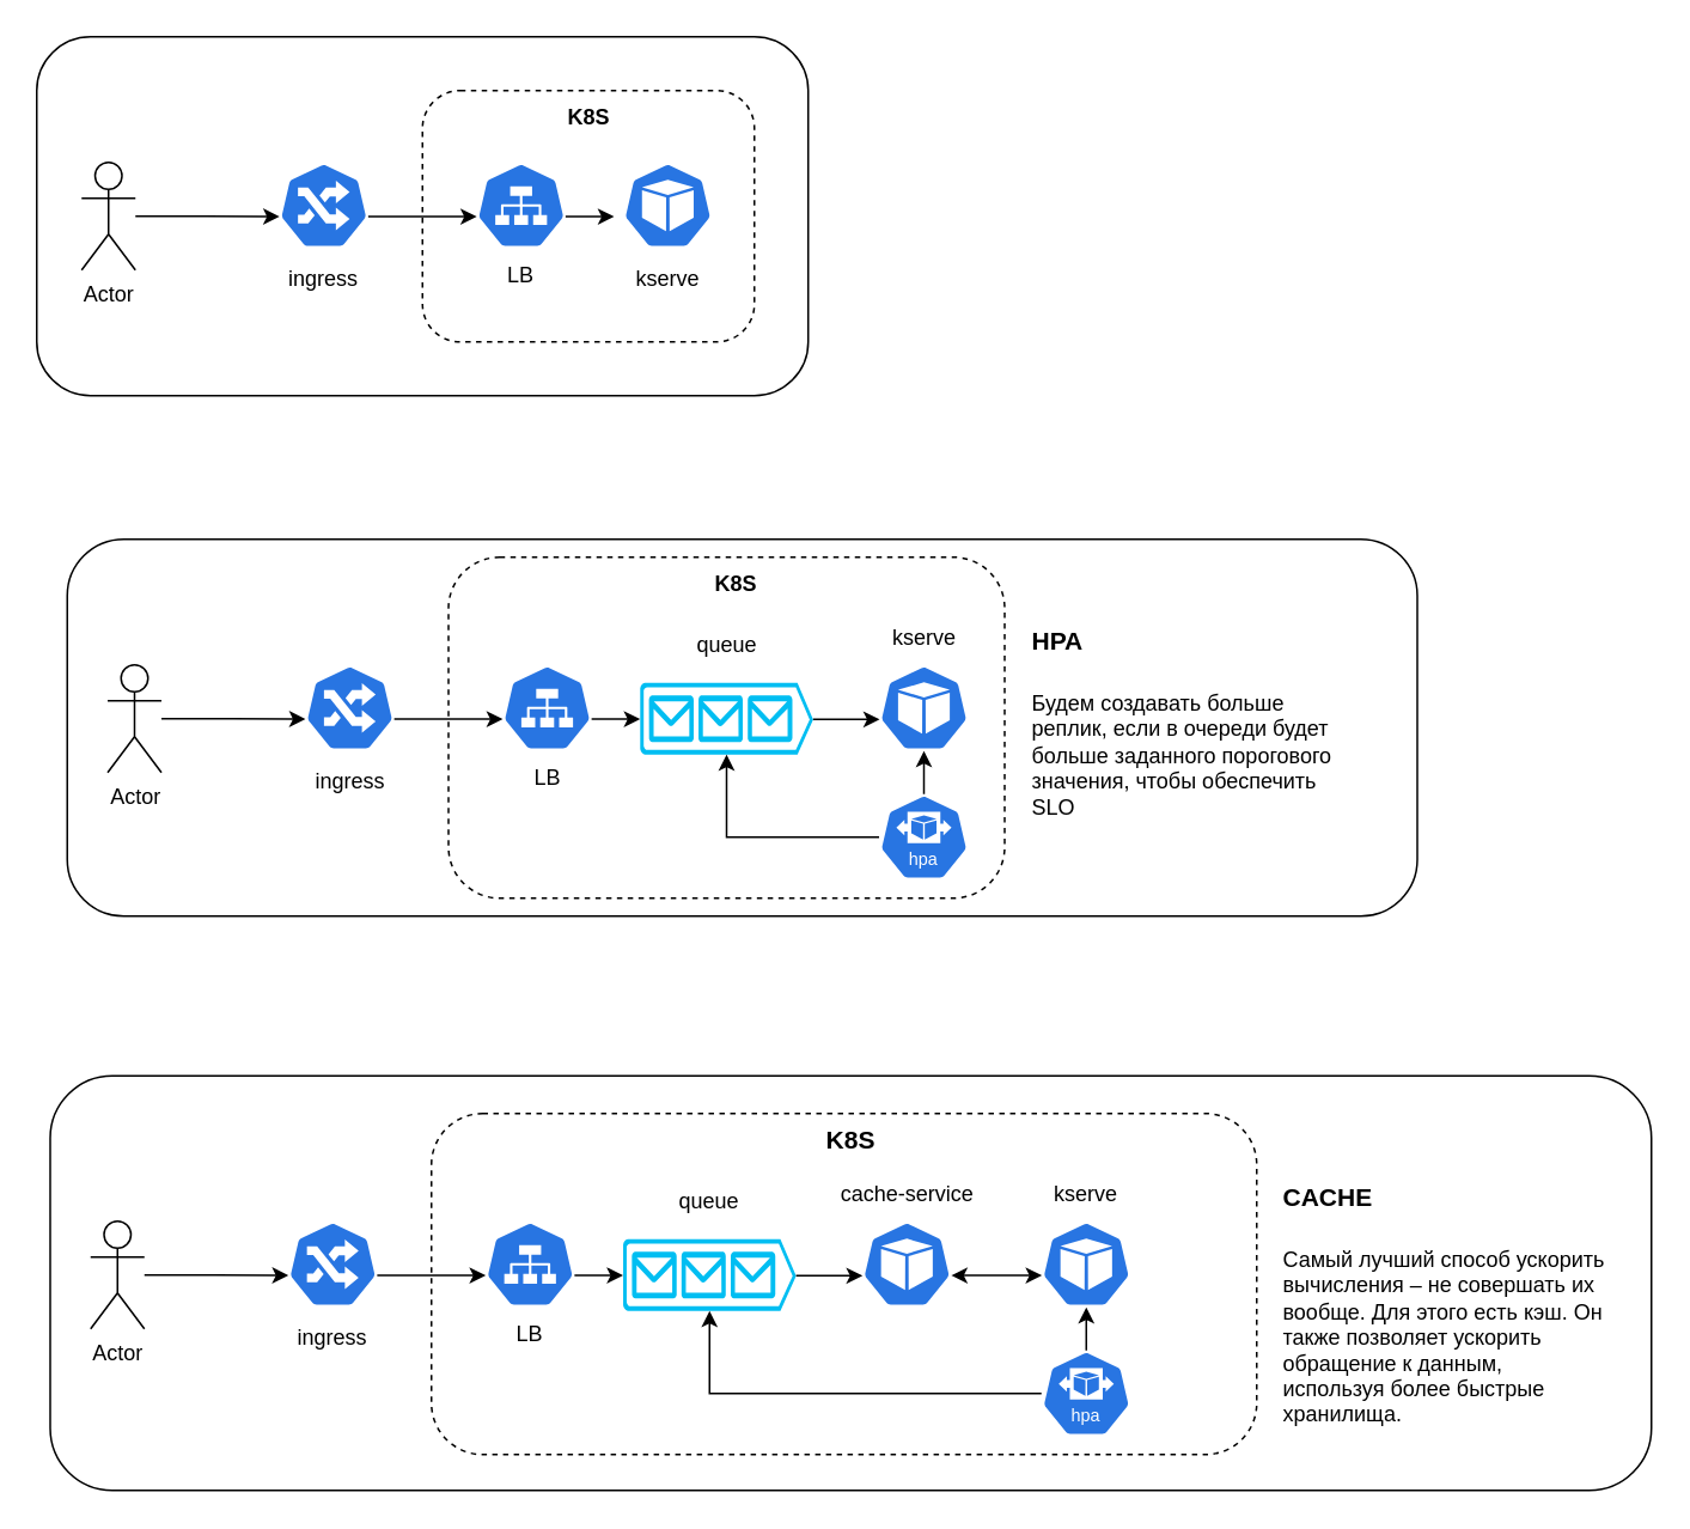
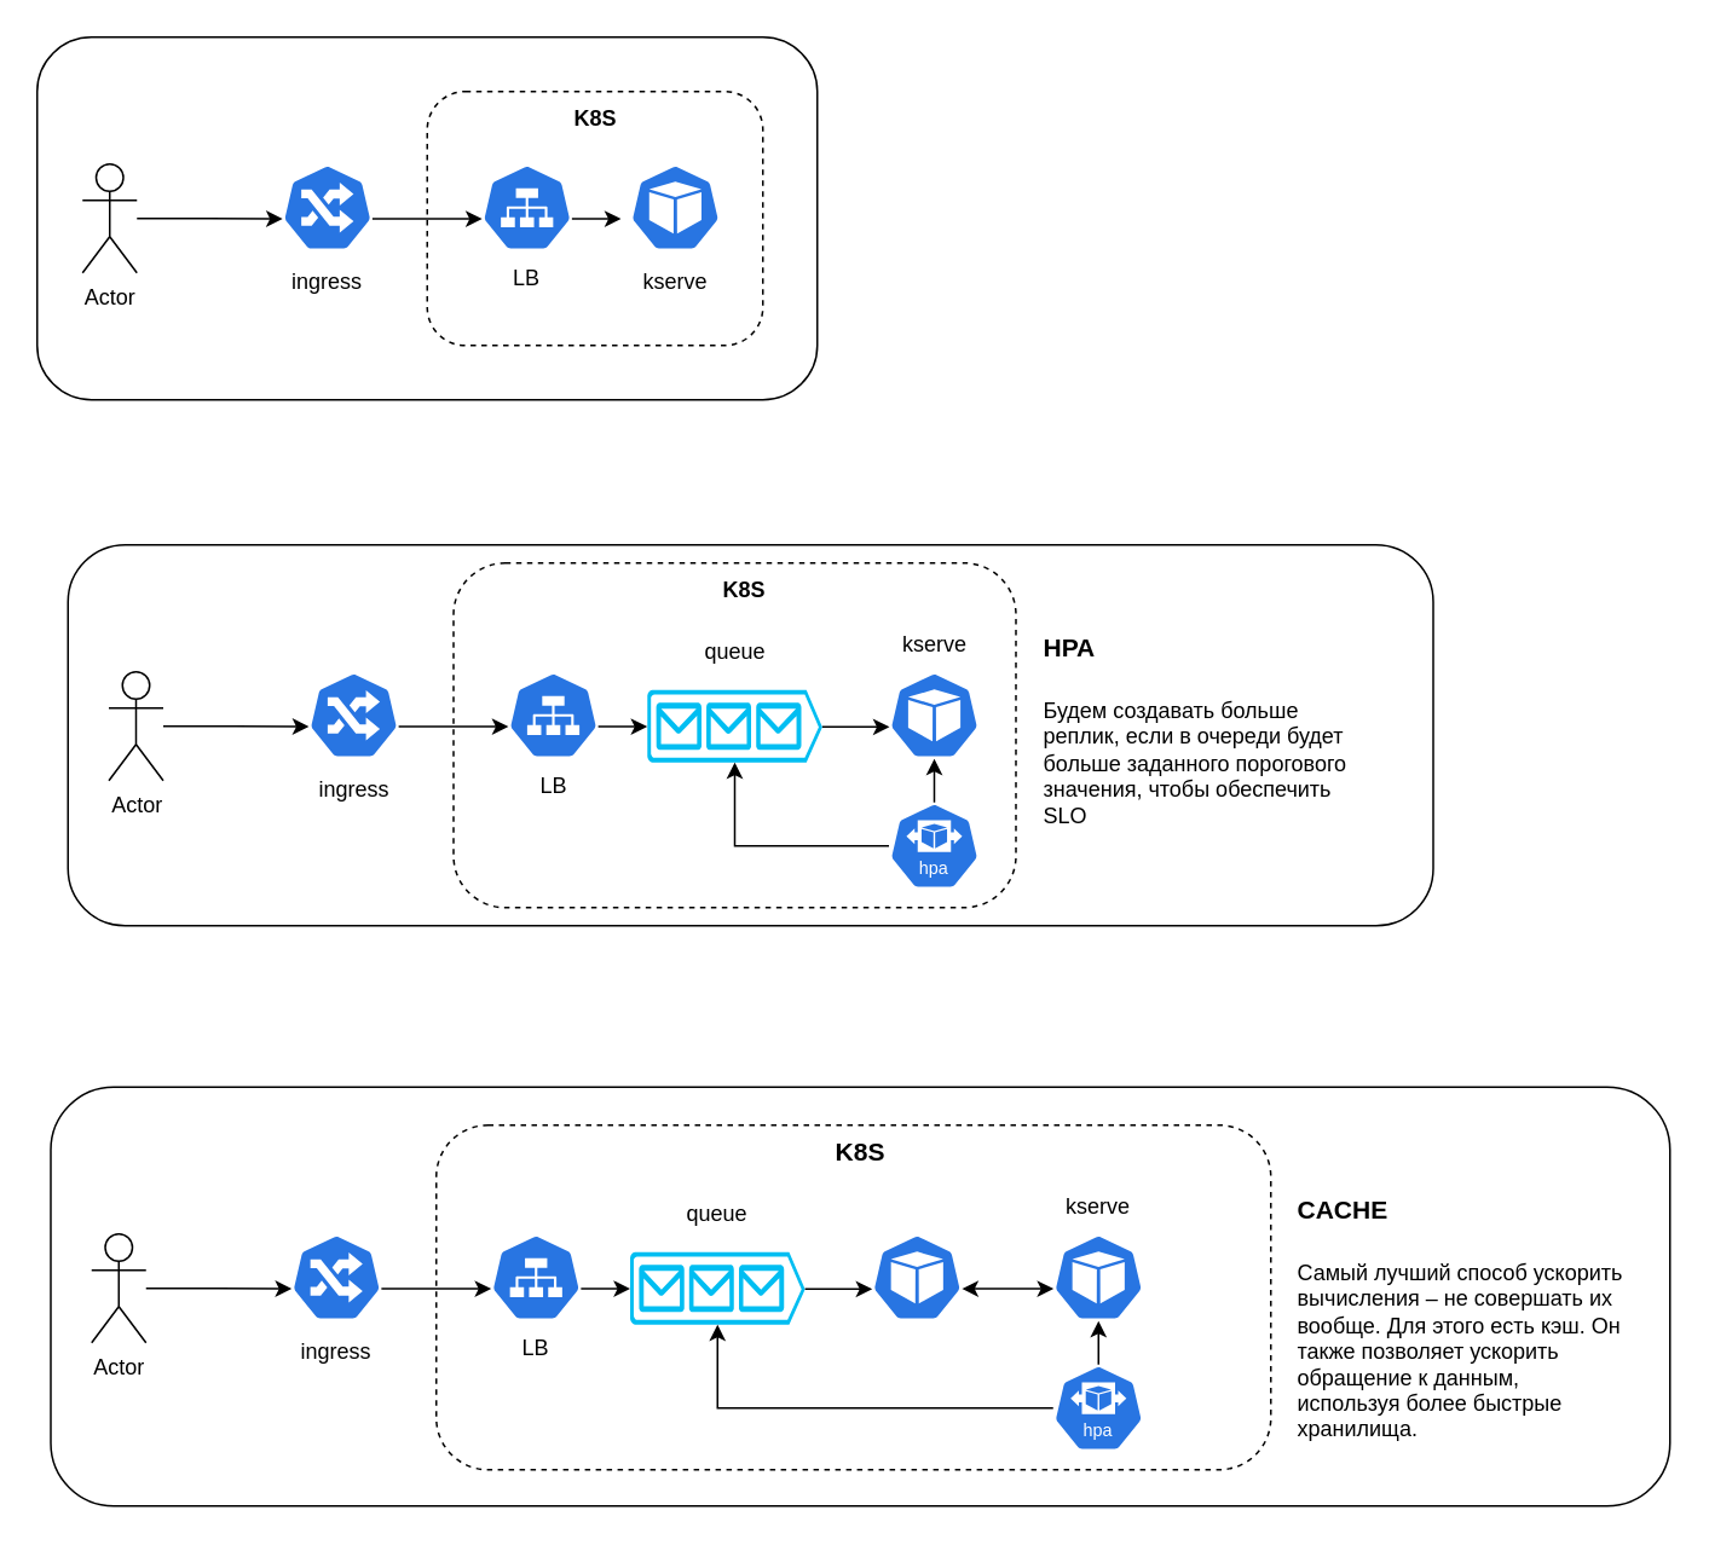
  <mxCell id="0" />
  <mxCell id="1" parent="0" />
  <mxCell id="2" value="" style="rounded=1;whiteSpace=wrap;html=1;" vertex="1" parent="1"><mxGeometry x="27.5" y="599" width="892.5" height="231" as="geometry" /></mxCell>
  <mxCell id="3" value="" style="rounded=1;whiteSpace=wrap;html=1;" vertex="1" parent="1"><mxGeometry x="37" y="300" width="752.5" height="210" as="geometry" /></mxCell>
  <mxCell id="4" value="" style="rounded=1;whiteSpace=wrap;html=1;" vertex="1" parent="1"><mxGeometry x="20" y="20" width="430" height="200" as="geometry" /></mxCell>
  <mxCell id="5" value="Actor" style="shape=umlActor;verticalLabelPosition=bottom;verticalAlign=top;html=1;outlineConnect=0;" vertex="1" parent="1"><mxGeometry x="59.5" y="370" width="30" height="60" as="geometry" /></mxCell>
  <mxCell id="6" value="" style="rounded=1;whiteSpace=wrap;html=1;dashed=1;" vertex="1" parent="1"><mxGeometry x="249.5" y="310" width="310" height="190" as="geometry" /></mxCell>
  <mxCell id="7" value="" style="aspect=fixed;sketch=0;html=1;dashed=0;whitespace=wrap;fillColor=#2875E2;strokeColor=#ffffff;points=[[0.005,0.63,0],[0.1,0.2,0],[0.9,0.2,0],[0.5,0,0],[0.995,0.63,0],[0.72,0.99,0],[0.5,1,0],[0.28,0.99,0]];shape=mxgraph.kubernetes.icon2;prIcon=pod" vertex="1" parent="1"><mxGeometry x="489.5" y="370" width="50" height="48" as="geometry" /></mxCell>
  <mxCell id="8" value="" style="aspect=fixed;sketch=0;html=1;dashed=0;whitespace=wrap;fillColor=#2875E2;strokeColor=#ffffff;points=[[0.005,0.63,0],[0.1,0.2,0],[0.9,0.2,0],[0.5,0,0],[0.995,0.63,0],[0.72,0.99,0],[0.5,1,0],[0.28,0.99,0]];shape=mxgraph.kubernetes.icon2;prIcon=svc" vertex="1" parent="1"><mxGeometry x="279.5" y="370" width="50" height="48" as="geometry" /></mxCell>
  <mxCell id="9" value="" style="aspect=fixed;sketch=0;html=1;dashed=0;whitespace=wrap;fillColor=#2875E2;strokeColor=#ffffff;points=[[0.005,0.63,0],[0.1,0.2,0],[0.9,0.2,0],[0.5,0,0],[0.995,0.63,0],[0.72,0.99,0],[0.5,1,0],[0.28,0.99,0]];shape=mxgraph.kubernetes.icon2;prIcon=ing" vertex="1" parent="1"><mxGeometry x="169.5" y="370" width="50" height="48" as="geometry" /></mxCell>
  <mxCell id="10" value="" style="verticalLabelPosition=bottom;html=1;verticalAlign=top;align=center;strokeColor=none;fillColor=#00BEF2;shape=mxgraph.azure.queue_generic;pointerEvents=1;" vertex="1" parent="1"><mxGeometry x="356.25" y="380" width="96.5" height="40" as="geometry" /></mxCell>
  <mxCell id="11" value="" style="aspect=fixed;sketch=0;html=1;dashed=0;whitespace=wrap;fillColor=#2875E2;strokeColor=#ffffff;points=[[0.005,0.63,0],[0.1,0.2,0],[0.9,0.2,0],[0.5,0,0],[0.995,0.63,0],[0.72,0.99,0],[0.5,1,0],[0.28,0.99,0]];shape=mxgraph.kubernetes.icon2;kubernetesLabel=1;prIcon=hpa" vertex="1" parent="1"><mxGeometry x="489.5" y="442" width="50" height="48" as="geometry" /></mxCell>
  <mxCell id="12" style="edgeStyle=orthogonalEdgeStyle;rounded=0;orthogonalLoop=1;jettySize=auto;html=1;exitX=0.5;exitY=0;exitDx=0;exitDy=0;exitPerimeter=0;entryX=0.5;entryY=1;entryDx=0;entryDy=0;entryPerimeter=0;" edge="1" parent="1" source="11" target="7"><mxGeometry relative="1" as="geometry" /></mxCell>
  <mxCell id="13" style="edgeStyle=orthogonalEdgeStyle;rounded=0;orthogonalLoop=1;jettySize=auto;html=1;entryX=0.5;entryY=1;entryDx=0;entryDy=0;entryPerimeter=0;" edge="1" parent="1" source="11" target="10"><mxGeometry relative="1" as="geometry" /></mxCell>
  <mxCell id="14" value="ingress" style="text;html=1;strokeColor=none;fillColor=none;align=center;verticalAlign=middle;whiteSpace=wrap;rounded=0;" vertex="1" parent="1"><mxGeometry x="164.5" y="420" width="60" height="30" as="geometry" /></mxCell>
  <mxCell id="15" style="edgeStyle=orthogonalEdgeStyle;rounded=0;orthogonalLoop=1;jettySize=auto;html=1;entryX=0.005;entryY=0.63;entryDx=0;entryDy=0;entryPerimeter=0;" edge="1" parent="1" source="5" target="9"><mxGeometry relative="1" as="geometry" /></mxCell>
  <mxCell id="16" style="edgeStyle=orthogonalEdgeStyle;rounded=0;orthogonalLoop=1;jettySize=auto;html=1;exitX=0.995;exitY=0.63;exitDx=0;exitDy=0;exitPerimeter=0;entryX=0.005;entryY=0.63;entryDx=0;entryDy=0;entryPerimeter=0;" edge="1" parent="1" source="9" target="8"><mxGeometry relative="1" as="geometry" /></mxCell>
  <mxCell id="17" value="LB" style="text;html=1;strokeColor=none;fillColor=none;align=center;verticalAlign=middle;whiteSpace=wrap;rounded=0;" vertex="1" parent="1"><mxGeometry x="274.5" y="418" width="60" height="30" as="geometry" /></mxCell>
  <mxCell id="18" value="queue" style="text;html=1;strokeColor=none;fillColor=none;align=center;verticalAlign=middle;whiteSpace=wrap;rounded=0;" vertex="1" parent="1"><mxGeometry x="374.5" y="344" width="60" height="30" as="geometry" /></mxCell>
  <mxCell id="19" style="edgeStyle=orthogonalEdgeStyle;rounded=0;orthogonalLoop=1;jettySize=auto;html=1;exitX=0.995;exitY=0.63;exitDx=0;exitDy=0;exitPerimeter=0;entryX=0;entryY=0.5;entryDx=0;entryDy=0;entryPerimeter=0;" edge="1" parent="1" source="8" target="10"><mxGeometry relative="1" as="geometry" /></mxCell>
  <mxCell id="20" style="edgeStyle=orthogonalEdgeStyle;rounded=0;orthogonalLoop=1;jettySize=auto;html=1;exitX=1;exitY=0.51;exitDx=0;exitDy=0;exitPerimeter=0;entryX=0.005;entryY=0.63;entryDx=0;entryDy=0;entryPerimeter=0;" edge="1" parent="1" source="10" target="7"><mxGeometry relative="1" as="geometry" /></mxCell>
  <mxCell id="21" value="&lt;h1&gt;&lt;font style=&quot;font-size: 14px;&quot;&gt;HPA&lt;/font&gt;&lt;/h1&gt;&lt;p&gt;Будем создавать больше реплик, если в очереди будет больше заданного порогового значения, чтобы обеспечить SLO&lt;br&gt;&lt;/p&gt;" style="text;html=1;strokeColor=none;fillColor=none;spacing=5;spacingTop=-20;whiteSpace=wrap;overflow=hidden;rounded=0;" vertex="1" parent="1"><mxGeometry x="569.5" y="334" width="190" height="132" as="geometry" /></mxCell>
  <mxCell id="22" value="&lt;b&gt;K8S&lt;/b&gt;" style="text;html=1;strokeColor=none;fillColor=none;align=center;verticalAlign=middle;whiteSpace=wrap;rounded=0;" vertex="1" parent="1"><mxGeometry x="379.5" y="310" width="60" height="30" as="geometry" /></mxCell>
  <mxCell id="23" value="Actor" style="shape=umlActor;verticalLabelPosition=bottom;verticalAlign=top;html=1;outlineConnect=0;" vertex="1" parent="1"><mxGeometry x="50" y="680" width="30" height="60" as="geometry" /></mxCell>
  <mxCell id="24" value="" style="rounded=1;whiteSpace=wrap;html=1;dashed=1;" vertex="1" parent="1"><mxGeometry x="240" y="620" width="460" height="190" as="geometry" /></mxCell>
  <mxCell id="25" value="" style="aspect=fixed;sketch=0;html=1;dashed=0;whitespace=wrap;fillColor=#2875E2;strokeColor=#ffffff;points=[[0.005,0.63,0],[0.1,0.2,0],[0.9,0.2,0],[0.5,0,0],[0.995,0.63,0],[0.72,0.99,0],[0.5,1,0],[0.28,0.99,0]];shape=mxgraph.kubernetes.icon2;prIcon=pod" vertex="1" parent="1"><mxGeometry x="480" y="680" width="50" height="48" as="geometry" /></mxCell>
  <mxCell id="26" value="" style="aspect=fixed;sketch=0;html=1;dashed=0;whitespace=wrap;fillColor=#2875E2;strokeColor=#ffffff;points=[[0.005,0.63,0],[0.1,0.2,0],[0.9,0.2,0],[0.5,0,0],[0.995,0.63,0],[0.72,0.99,0],[0.5,1,0],[0.28,0.99,0]];shape=mxgraph.kubernetes.icon2;prIcon=svc" vertex="1" parent="1"><mxGeometry x="270" y="680" width="50" height="48" as="geometry" /></mxCell>
  <mxCell id="27" value="" style="aspect=fixed;sketch=0;html=1;dashed=0;whitespace=wrap;fillColor=#2875E2;strokeColor=#ffffff;points=[[0.005,0.63,0],[0.1,0.2,0],[0.9,0.2,0],[0.5,0,0],[0.995,0.63,0],[0.72,0.99,0],[0.5,1,0],[0.28,0.99,0]];shape=mxgraph.kubernetes.icon2;prIcon=ing" vertex="1" parent="1"><mxGeometry x="160" y="680" width="50" height="48" as="geometry" /></mxCell>
  <mxCell id="28" value="" style="verticalLabelPosition=bottom;html=1;verticalAlign=top;align=center;strokeColor=none;fillColor=#00BEF2;shape=mxgraph.azure.queue_generic;pointerEvents=1;" vertex="1" parent="1"><mxGeometry x="346.75" y="690" width="96.5" height="40" as="geometry" /></mxCell>
  <mxCell id="29" value="" style="aspect=fixed;sketch=0;html=1;dashed=0;whitespace=wrap;fillColor=#2875E2;strokeColor=#ffffff;points=[[0.005,0.63,0],[0.1,0.2,0],[0.9,0.2,0],[0.5,0,0],[0.995,0.63,0],[0.72,0.99,0],[0.5,1,0],[0.28,0.99,0]];shape=mxgraph.kubernetes.icon2;kubernetesLabel=1;prIcon=hpa" vertex="1" parent="1"><mxGeometry x="580" y="752" width="50" height="48" as="geometry" /></mxCell>
  <mxCell id="30" style="edgeStyle=orthogonalEdgeStyle;rounded=0;orthogonalLoop=1;jettySize=auto;html=1;exitX=0.5;exitY=0;exitDx=0;exitDy=0;exitPerimeter=0;entryX=0.5;entryY=1;entryDx=0;entryDy=0;entryPerimeter=0;" edge="1" parent="1" source="29" target="40"><mxGeometry relative="1" as="geometry" /></mxCell>
  <mxCell id="31" style="edgeStyle=orthogonalEdgeStyle;rounded=0;orthogonalLoop=1;jettySize=auto;html=1;entryX=0.5;entryY=1;entryDx=0;entryDy=0;entryPerimeter=0;" edge="1" parent="1" source="29" target="28"><mxGeometry relative="1" as="geometry" /></mxCell>
  <mxCell id="32" value="ingress" style="text;html=1;strokeColor=none;fillColor=none;align=center;verticalAlign=middle;whiteSpace=wrap;rounded=0;" vertex="1" parent="1"><mxGeometry x="155" y="730" width="60" height="30" as="geometry" /></mxCell>
  <mxCell id="33" style="edgeStyle=orthogonalEdgeStyle;rounded=0;orthogonalLoop=1;jettySize=auto;html=1;entryX=0.005;entryY=0.63;entryDx=0;entryDy=0;entryPerimeter=0;" edge="1" parent="1" source="23" target="27"><mxGeometry relative="1" as="geometry" /></mxCell>
  <mxCell id="34" style="edgeStyle=orthogonalEdgeStyle;rounded=0;orthogonalLoop=1;jettySize=auto;html=1;exitX=0.995;exitY=0.63;exitDx=0;exitDy=0;exitPerimeter=0;entryX=0.005;entryY=0.63;entryDx=0;entryDy=0;entryPerimeter=0;" edge="1" parent="1" source="27" target="26"><mxGeometry relative="1" as="geometry" /></mxCell>
  <mxCell id="35" value="LB" style="text;html=1;strokeColor=none;fillColor=none;align=center;verticalAlign=middle;whiteSpace=wrap;rounded=0;" vertex="1" parent="1"><mxGeometry x="265" y="728" width="60" height="30" as="geometry" /></mxCell>
  <mxCell id="36" value="queue" style="text;html=1;strokeColor=none;fillColor=none;align=center;verticalAlign=middle;whiteSpace=wrap;rounded=0;" vertex="1" parent="1"><mxGeometry x="365" y="654" width="60" height="30" as="geometry" /></mxCell>
  <mxCell id="37" style="edgeStyle=orthogonalEdgeStyle;rounded=0;orthogonalLoop=1;jettySize=auto;html=1;exitX=0.995;exitY=0.63;exitDx=0;exitDy=0;exitPerimeter=0;entryX=0;entryY=0.5;entryDx=0;entryDy=0;entryPerimeter=0;" edge="1" parent="1" source="26" target="28"><mxGeometry relative="1" as="geometry" /></mxCell>
  <mxCell id="38" style="edgeStyle=orthogonalEdgeStyle;rounded=0;orthogonalLoop=1;jettySize=auto;html=1;exitX=1;exitY=0.51;exitDx=0;exitDy=0;exitPerimeter=0;entryX=0.005;entryY=0.63;entryDx=0;entryDy=0;entryPerimeter=0;" edge="1" parent="1" source="28" target="25"><mxGeometry relative="1" as="geometry" /></mxCell>
  <mxCell id="39" value="&lt;b&gt;&lt;font style=&quot;font-size: 14px;&quot;&gt;K8S&lt;/font&gt;&lt;/b&gt;" style="text;html=1;strokeColor=none;fillColor=none;align=center;verticalAlign=middle;whiteSpace=wrap;rounded=0;" vertex="1" parent="1"><mxGeometry x="443.5" y="620" width="60" height="30" as="geometry" /></mxCell>
  <mxCell id="40" value="" style="aspect=fixed;sketch=0;html=1;dashed=0;whitespace=wrap;fillColor=#2875E2;strokeColor=#ffffff;points=[[0.005,0.63,0],[0.1,0.2,0],[0.9,0.2,0],[0.5,0,0],[0.995,0.63,0],[0.72,0.99,0],[0.5,1,0],[0.28,0.99,0]];shape=mxgraph.kubernetes.icon2;prIcon=pod" vertex="1" parent="1"><mxGeometry x="580" y="680" width="50" height="48" as="geometry" /></mxCell>
  <mxCell id="41" style="edgeStyle=orthogonalEdgeStyle;rounded=0;orthogonalLoop=1;jettySize=auto;html=1;exitX=0.995;exitY=0.63;exitDx=0;exitDy=0;exitPerimeter=0;entryX=0.005;entryY=0.63;entryDx=0;entryDy=0;entryPerimeter=0;startArrow=classic;startFill=1;" edge="1" parent="1" source="25" target="40"><mxGeometry relative="1" as="geometry" /></mxCell>
- <mxCell id="42" value="cache-service" style="text;html=1;strokeColor=none;fillColor=none;align=center;verticalAlign=middle;whiteSpace=wrap;rounded=0;" vertex="1" parent="1"><mxGeometry x="457.5" y="650" width="95" height="30" as="geometry" /></mxCell>
  <mxCell id="43" value="kserve" style="text;html=1;strokeColor=none;fillColor=none;align=center;verticalAlign=middle;whiteSpace=wrap;rounded=0;" vertex="1" parent="1"><mxGeometry x="575" y="650" width="60" height="30" as="geometry" /></mxCell>
  <mxCell id="44" value="Actor" style="shape=umlActor;verticalLabelPosition=bottom;verticalAlign=top;html=1;outlineConnect=0;" vertex="1" parent="1"><mxGeometry x="45" y="90" width="30" height="60" as="geometry" /></mxCell>
  <mxCell id="45" value="" style="rounded=1;whiteSpace=wrap;html=1;dashed=1;" vertex="1" parent="1"><mxGeometry x="235" y="50" width="185" height="140" as="geometry" /></mxCell>
  <mxCell id="46" value="" style="aspect=fixed;sketch=0;html=1;dashed=0;whitespace=wrap;fillColor=#2875E2;strokeColor=#ffffff;points=[[0.005,0.63,0],[0.1,0.2,0],[0.9,0.2,0],[0.5,0,0],[0.995,0.63,0],[0.72,0.99,0],[0.5,1,0],[0.28,0.99,0]];shape=mxgraph.kubernetes.icon2;prIcon=pod" vertex="1" parent="1"><mxGeometry x="346.75" y="90" width="50" height="48" as="geometry" /></mxCell>
  <mxCell id="47" value="" style="aspect=fixed;sketch=0;html=1;dashed=0;whitespace=wrap;fillColor=#2875E2;strokeColor=#ffffff;points=[[0.005,0.63,0],[0.1,0.2,0],[0.9,0.2,0],[0.5,0,0],[0.995,0.63,0],[0.72,0.99,0],[0.5,1,0],[0.28,0.99,0]];shape=mxgraph.kubernetes.icon2;prIcon=svc" vertex="1" parent="1"><mxGeometry x="265" y="90" width="50" height="48" as="geometry" /></mxCell>
  <mxCell id="48" value="" style="aspect=fixed;sketch=0;html=1;dashed=0;whitespace=wrap;fillColor=#2875E2;strokeColor=#ffffff;points=[[0.005,0.63,0],[0.1,0.2,0],[0.9,0.2,0],[0.5,0,0],[0.995,0.63,0],[0.72,0.99,0],[0.5,1,0],[0.28,0.99,0]];shape=mxgraph.kubernetes.icon2;prIcon=ing" vertex="1" parent="1"><mxGeometry x="155" y="90" width="50" height="48" as="geometry" /></mxCell>
  <mxCell id="49" value="ingress" style="text;html=1;strokeColor=none;fillColor=none;align=center;verticalAlign=middle;whiteSpace=wrap;rounded=0;" vertex="1" parent="1"><mxGeometry x="150" y="140" width="60" height="30" as="geometry" /></mxCell>
  <mxCell id="50" style="edgeStyle=orthogonalEdgeStyle;rounded=0;orthogonalLoop=1;jettySize=auto;html=1;entryX=0.005;entryY=0.63;entryDx=0;entryDy=0;entryPerimeter=0;" edge="1" parent="1" source="44" target="48"><mxGeometry relative="1" as="geometry" /></mxCell>
  <mxCell id="51" style="edgeStyle=orthogonalEdgeStyle;rounded=0;orthogonalLoop=1;jettySize=auto;html=1;exitX=0.995;exitY=0.63;exitDx=0;exitDy=0;exitPerimeter=0;entryX=0.005;entryY=0.63;entryDx=0;entryDy=0;entryPerimeter=0;" edge="1" parent="1" source="48" target="47"><mxGeometry relative="1" as="geometry" /></mxCell>
  <mxCell id="52" value="LB" style="text;html=1;strokeColor=none;fillColor=none;align=center;verticalAlign=middle;whiteSpace=wrap;rounded=0;" vertex="1" parent="1"><mxGeometry x="260" y="138" width="60" height="30" as="geometry" /></mxCell>
  <mxCell id="53" style="edgeStyle=orthogonalEdgeStyle;rounded=0;orthogonalLoop=1;jettySize=auto;html=1;exitX=0.995;exitY=0.63;exitDx=0;exitDy=0;exitPerimeter=0;entryX=0;entryY=0.5;entryDx=0;entryDy=0;entryPerimeter=0;" edge="1" parent="1" source="47"><mxGeometry relative="1" as="geometry"><mxPoint x="341.75" y="120" as="targetPoint" /></mxGeometry></mxCell>
  <mxCell id="54" value="&lt;b&gt;K8S&lt;/b&gt;" style="text;html=1;strokeColor=none;fillColor=none;align=center;verticalAlign=middle;whiteSpace=wrap;rounded=0;" vertex="1" parent="1"><mxGeometry x="297.5" y="50" width="60" height="30" as="geometry" /></mxCell>
  <mxCell id="55" value="kserve" style="text;html=1;strokeColor=none;fillColor=none;align=center;verticalAlign=middle;whiteSpace=wrap;rounded=0;" vertex="1" parent="1"><mxGeometry x="341.75" y="140" width="60" height="30" as="geometry" /></mxCell>
  <mxCell id="56" value="kserve" style="text;html=1;strokeColor=none;fillColor=none;align=center;verticalAlign=middle;whiteSpace=wrap;rounded=0;" vertex="1" parent="1"><mxGeometry x="484.5" y="340" width="60" height="30" as="geometry" /></mxCell>
  <mxCell id="57" value="&lt;h1&gt;&lt;span style=&quot;font-size: 14px;&quot;&gt;CACHE&lt;/span&gt;&lt;/h1&gt;&lt;p&gt;Самый лучший способ ускорить вычисления – не совершать их вообще. Для&amp;nbsp;&lt;span style=&quot;background-color: initial;&quot;&gt;этого есть кэш. Он также позволяет ускорить обращение к данным, используя&amp;nbsp;&lt;/span&gt;&lt;span style=&quot;background-color: initial;&quot;&gt;более быстрые хранилища.&lt;/span&gt;&lt;/p&gt;" style="text;html=1;strokeColor=none;fillColor=none;spacing=5;spacingTop=-20;whiteSpace=wrap;overflow=hidden;rounded=0;" vertex="1" parent="1"><mxGeometry x="710" y="644" width="190" height="166" as="geometry" /></mxCell>
